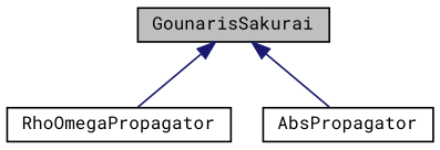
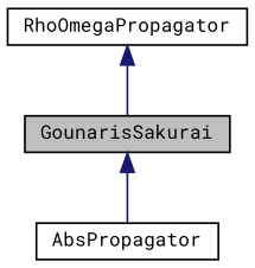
  digraph {
    fontname="Roboto Mono"
    node [color=black fillcolor=white fontname="Roboto Mono" fontsize=10 shape=record style=filled]
    edge [color=midnightblue dir=back fontname="Roboto Mono" fontsize=10 labelfontname=Helvetica labelfontsize=10 style=solid]
    n1 [fillcolor=grey75 fontcolor=black height=0.2 label=GounarisSakurai width=0.4]
    n2 [height=0.2 label=RhoOmegaPropagator width=0.4]
    n3 [height=0.2 label=AbsPropagator width=0.4]
-   n1 -> n2
+   n2 -> n1
    n1 -> n3
  }
